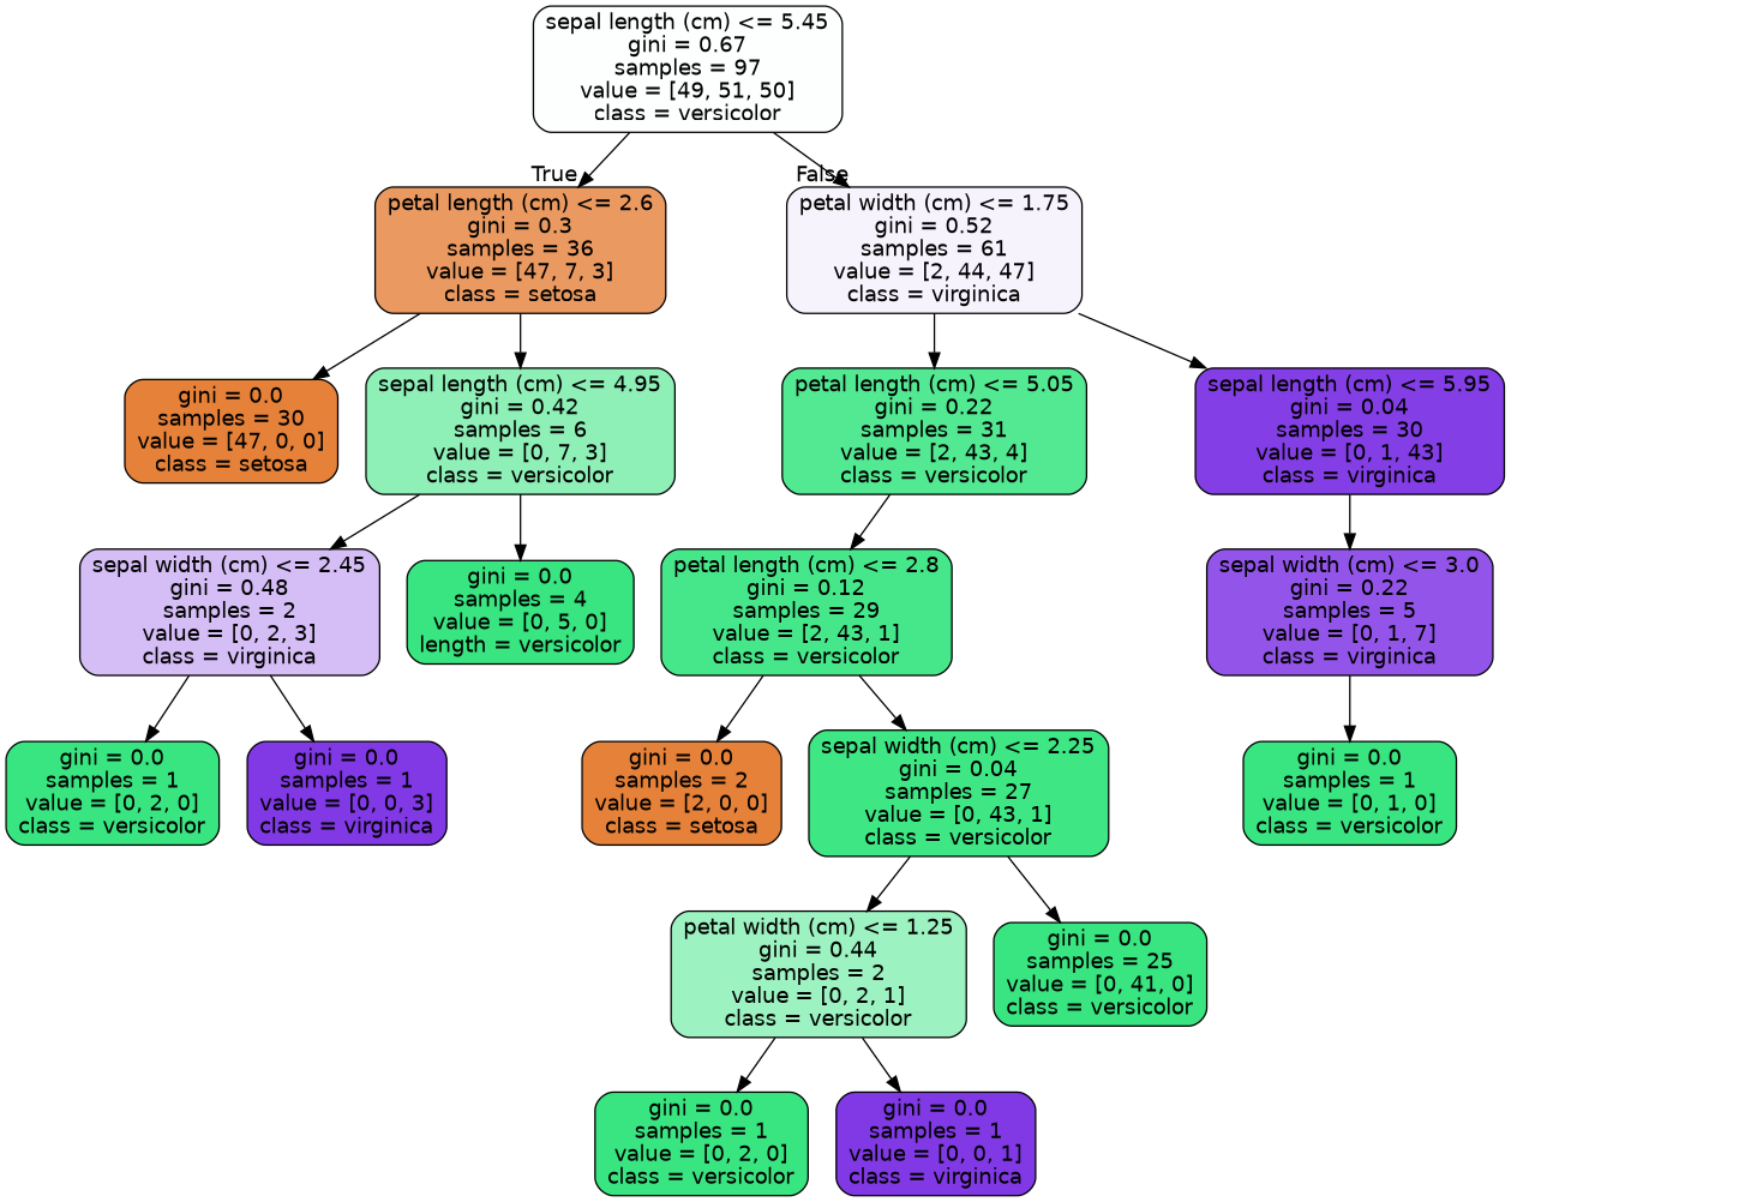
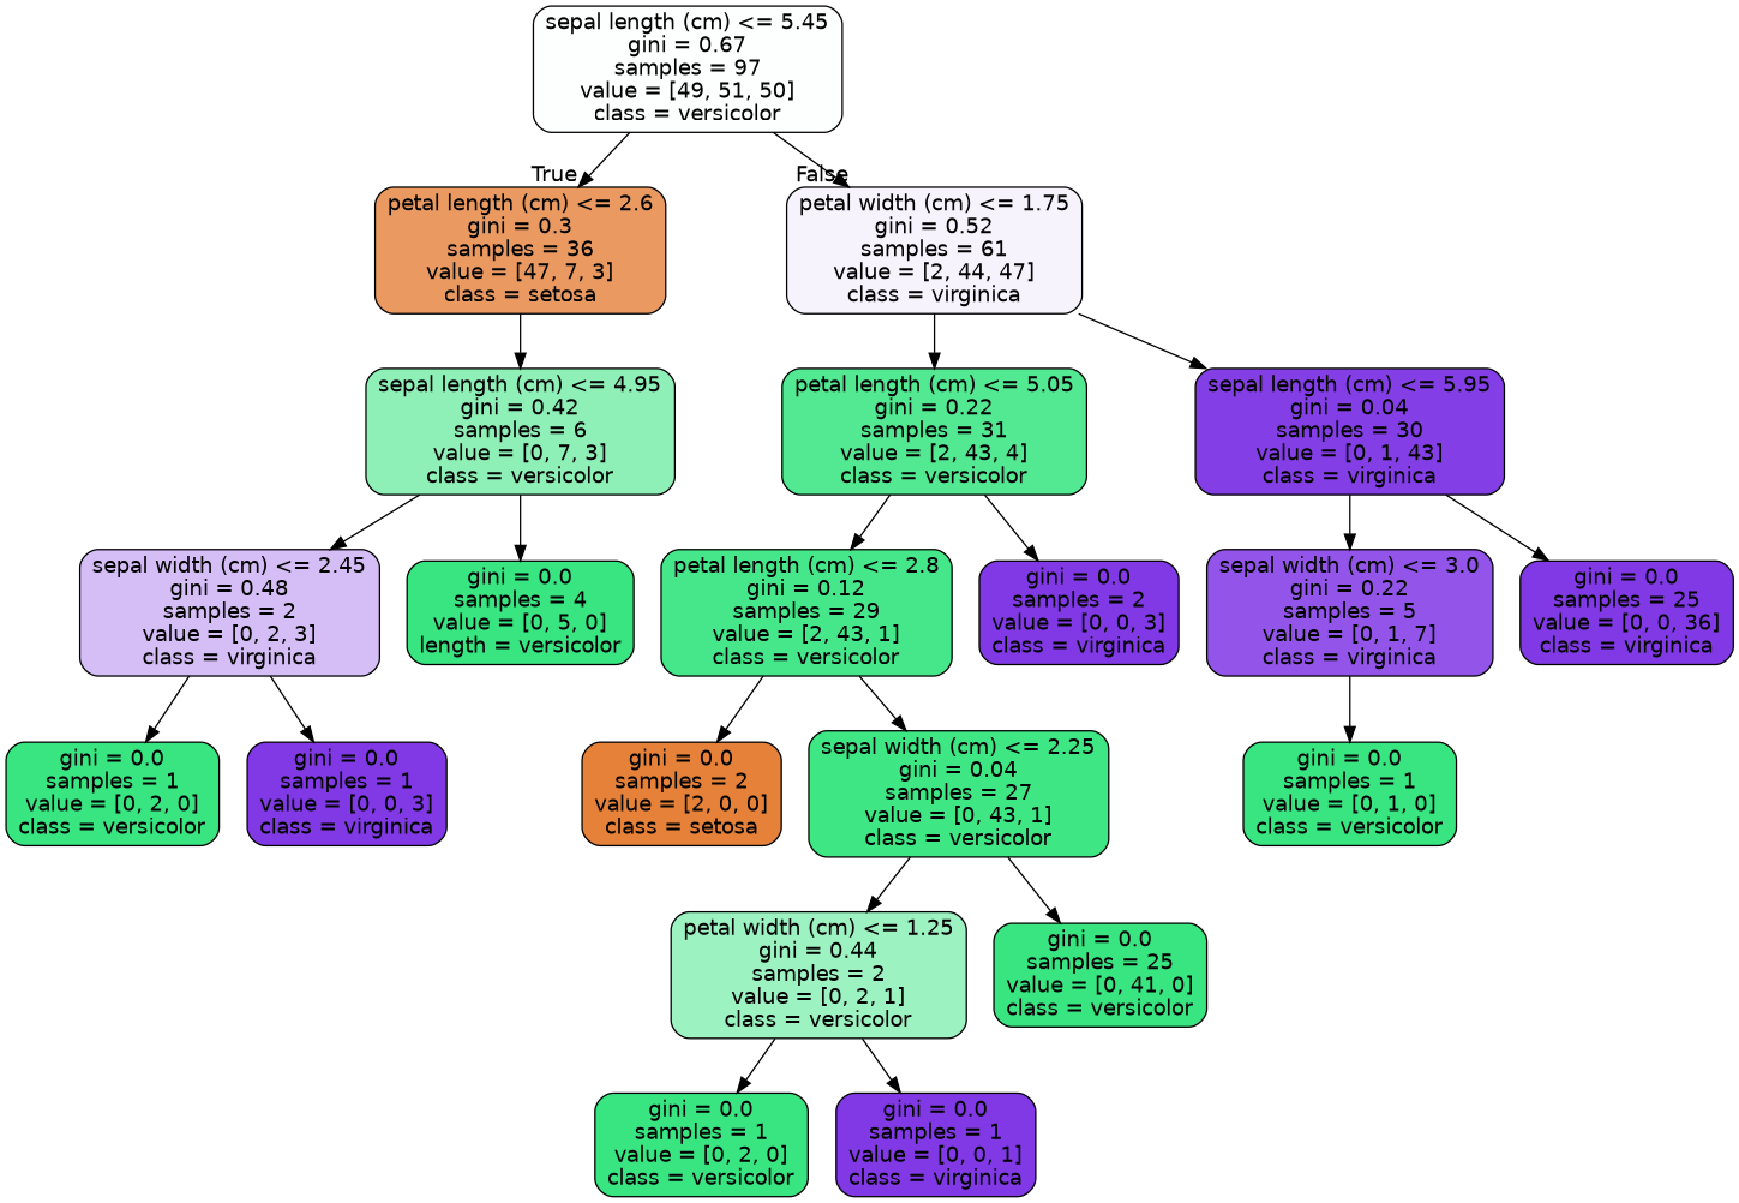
  digraph {
    fontname="DejaVu Sans"
    node [color=black fillcolor="#39e581" fontname="DejaVu Sans" shape=box style="filled, rounded"]
    edge [fontname="DejaVu Sans"]
    n1 [fillcolor="#fdfffe" label="sepal length (cm) <= 5.45\ngini = 0.67\nsamples = 97\nvalue = [49, 51, 50]\nclass = versicolor"]
    n2 [fillcolor="#ea9a61" label="petal length (cm) <= 2.6\ngini = 0.3\nsamples = 36\nvalue = [47, 7, 3]\nclass = setosa"]
    n3 [fillcolor="#f7f3fd" label="petal width (cm) <= 1.75\ngini = 0.52\nsamples = 61\nvalue = [2, 44, 47]\nclass = virginica"]
-   n4 [fillcolor="#e58139" label="gini = 0.0\nsamples = 30\nvalue = [47, 0, 0]\nclass = setosa"]
    n5 [fillcolor="#8ef0b7" label="sepal length (cm) <= 4.95\ngini = 0.42\nsamples = 6\nvalue = [0, 7, 3]\nclass = versicolor"]
    n6 [fillcolor="#53e892" label="petal length (cm) <= 5.05\ngini = 0.22\nsamples = 31\nvalue = [2, 43, 4]\nclass = versicolor"]
    n7 [fillcolor="#843ee6" label="sepal length (cm) <= 5.95\ngini = 0.04\nsamples = 30\nvalue = [0, 1, 43]\nclass = virginica"]
    n8 [fillcolor="#d5bdf6" label="sepal width (cm) <= 2.45\ngini = 0.48\nsamples = 2\nvalue = [0, 2, 3]\nclass = virginica"]
    n9 [label="gini = 0.0\nsamples = 4\nvalue = [0, 5, 0]\nlength = versicolor"]
    n10 [label="gini = 0.0\nsamples = 1\nvalue = [0, 2, 0]\nclass = versicolor"]
    n11 [fillcolor="#8139e5" label="gini = 0.0\nsamples = 1\nvalue = [0, 0, 3]\nclass = virginica"]
    n12 [fillcolor="#46e78a" label="petal length (cm) <= 2.8\ngini = 0.12\nsamples = 29\nvalue = [2, 43, 1]\nclass = versicolor"]
+   n13 [fillcolor="#8139e5" label="gini = 0.0\nsamples = 2\nvalue = [0, 0, 3]\nclass = virginica"]
    n14 [fillcolor="#9355e9" label="sepal width (cm) <= 3.0\ngini = 0.22\nsamples = 5\nvalue = [0, 1, 7]\nclass = virginica"]
+   n15 [fillcolor="#8139e5" label="gini = 0.0\nsamples = 25\nvalue = [0, 0, 36]\nclass = virginica"]
    n16 [fillcolor="#e58139" label="gini = 0.0\nsamples = 2\nvalue = [2, 0, 0]\nclass = setosa"]
    n17 [fillcolor="#3ee684" label="sepal width (cm) <= 2.25\ngini = 0.04\nsamples = 27\nvalue = [0, 43, 1]\nclass = versicolor"]
    n18 [fillcolor="#9cf2c0" label="petal width (cm) <= 1.25\ngini = 0.44\nsamples = 2\nvalue = [0, 2, 1]\nclass = versicolor"]
    n19 [label="gini = 0.0\nsamples = 25\nvalue = [0, 41, 0]\nclass = versicolor"]
    n20 [label="gini = 0.0\nsamples = 1\nvalue = [0, 2, 0]\nclass = versicolor"]
    n21 [fillcolor="#8139e5" label="gini = 0.0\nsamples = 1\nvalue = [0, 0, 1]\nclass = virginica"]
    n22 [label="gini = 0.0\nsamples = 1\nvalue = [0, 1, 0]\nclass = versicolor"]
    n1 -> n2 [headlabel=True labelangle=45 labeldistance=2.5]
    n1 -> n3 [headlabel=False labelangle=-45 labeldistance=2.5]
-   n2 -> n4
    n2 -> n5
    n3 -> n6
    n3 -> n7
    n5 -> n8
    n5 -> n9
    n6 -> n12
+   n6 -> n13
    n7 -> n14
+   n7 -> n15
    n8 -> n10
    n8 -> n11
    n12 -> n16
    n12 -> n17
    n14 -> n22
    n17 -> n18
    n17 -> n19
    n18 -> n20
    n18 -> n21
  }
